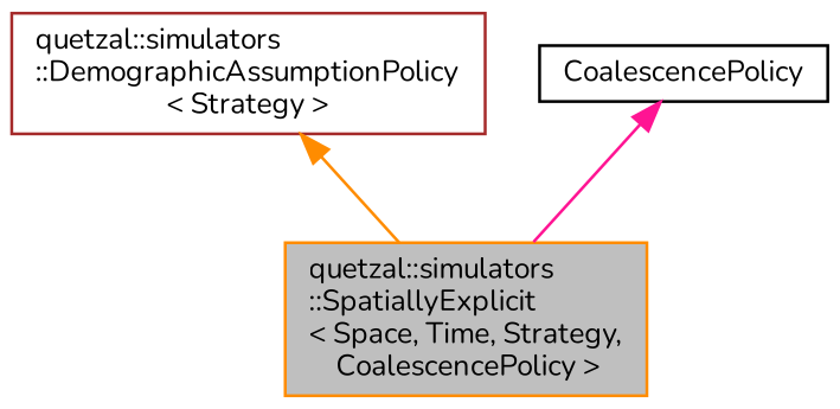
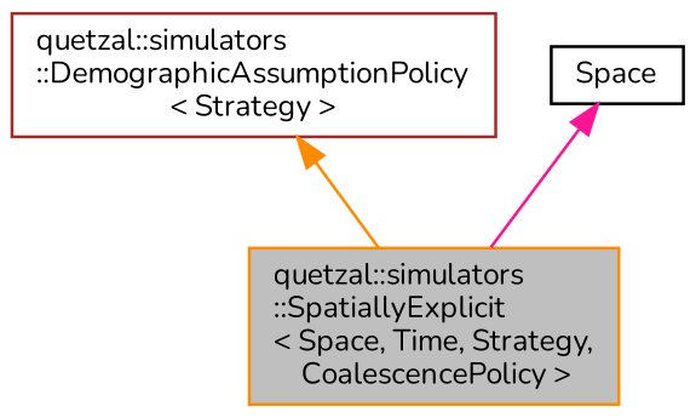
  digraph {
    fontname=Nunito
    node [fillcolor=white fontname=Nunito fontsize=10 shape=record style=filled]
    edge [dir=back fontname=Nunito fontsize=10 labelfontname=Helvetica labelfontsize=10 style=solid]
    n1 [color=darkorange fillcolor=grey75 fontcolor=black height=0.2 label="quetzal::simulators\l::SpatiallyExplicit\l\< Space, Time, Strategy,\l CoalescencePolicy \>" width=0.4]
    n2 [color=brown height=0.2 label="quetzal::simulators\l::DemographicAssumptionPolicy\l\< Strategy \>" width=0.4]
-   n3 [color=black height=0.2 label=CoalescencePolicy width=0.4]
+   n3 [color=black height=0.2 label=Space width=0.4]
    n2 -> n1 [color=darkorange]
    n3 -> n1 [color=deeppink]
  }
